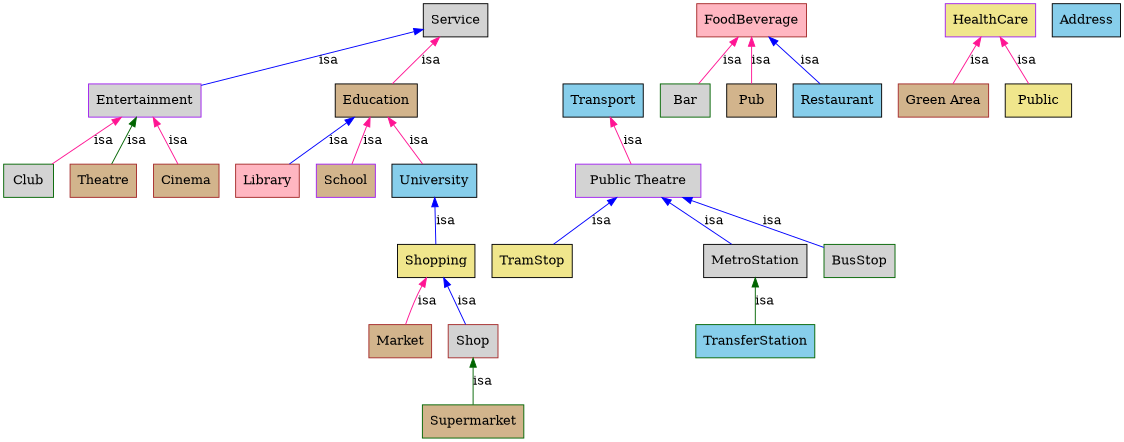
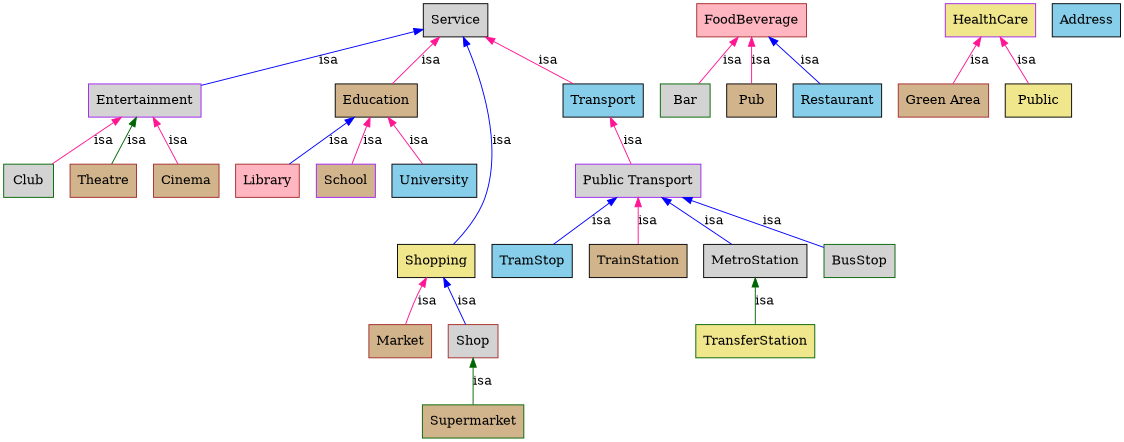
  digraph {
    node [color=black fillcolor=tan fontcolor="0.0,0.0,0.0" shape=box style=filled]
    edge [color=deeppink dir=back fontcolor="0.0,0.0,0.0"]
    n1 [color=darkgreen fillcolor=lightgrey height=0.50 label=Club width=0.75]
    n2 [color=purple fillcolor=lightgrey height=0.50 label=Entertainment width=1.61]
    n3 [color=brown height=0.50 label=Theatre width=0.97]
    n4 [color=brown height=0.50 label=Cinema width=0.94]
    n5 [color=darkgreen fillcolor=lightgrey height=0.50 label=Bar width=0.75]
    n6 [color=brown fillcolor=lightpink height=0.50 label=FoodBeverage width=1.58]
    n7 [height=0.50 label=Pub width=0.75]
    n8 [fillcolor=skyblue height=0.50 label=Restaurant width=1.28]
-   n9 [fillcolor=khaki height=0.50 label=TramStop width=1.11]
-   n10 [color=purple fillcolor=lightgrey height=0.50 label="Public Theatre" width=1.75]
+   n9 [fillcolor=skyblue height=0.50 label=TramStop width=1.11]
+   n10 [color=purple fillcolor=lightgrey height=0.50 label="Public Transport" width=1.75]
+   n11 [height=0.50 label=TrainStation width=1.39]
    n12 [fillcolor=lightgrey height=0.50 label=MetroStation width=1.47]
    n13 [color=darkgreen fillcolor=lightgrey height=0.50 label=BusStop width=1.00]
-   n14 [color=darkgreen fillcolor=skyblue height=0.50 label=TransferStation width=1.69]
+   n14 [color=darkgreen fillcolor=khaki height=0.50 label=TransferStation width=1.69]
    n15 [height=0.50 label=Education width=1.17]
    n16 [color=brown fillcolor=lightpink height=0.50 label=Library width=0.89]
    n17 [color=purple height=0.50 label=School width=0.83]
    n18 [fillcolor=skyblue height=0.50 label=University width=1.19]
    n19 [fillcolor=lightgrey height=0.50 label=Service width=0.92]
    n20 [fillcolor=skyblue height=0.50 label=Transport width=1.11]
    n21 [fillcolor=khaki height=0.50 label=Shopping width=1.11]
    n22 [color=brown height=0.50 label=Market width=0.89]
    n23 [color=brown fillcolor=lightgrey height=0.50 label=Shop width=0.75]
    n24 [color=purple fillcolor=khaki height=0.50 label=HealthCare width=1.31]
    n25 [color=brown height=0.50 label="Green Area" width=1.33]
    n26 [fillcolor=khaki height=0.50 label=Public width=1.00]
    n27 [color=darkgreen height=0.50 label=Supermarket width=1.44]
    n28 [fillcolor=skyblue height=0.50 label=Address width=0.97]
    n2 -> n1 [label=isa]
    n2 -> n3 [color=darkgreen label=isa]
    n2 -> n4 [label=isa]
    n6 -> n5 [label=isa]
    n6 -> n7 [label=isa]
    n6 -> n8 [color=blue label=isa]
    n10 -> n9 [color=blue label=isa]
+   n10 -> n11 [label=isa]
    n10 -> n12 [color=blue label=isa]
    n10 -> n13 [color=blue label=isa]
    n12 -> n14 [color=darkgreen label=isa]
    n15 -> n16 [color=blue label=isa]
    n15 -> n17 [label=isa]
    n15 -> n18 [label=isa]
    n19 -> n2 [color=blue label=isa]
    n19 -> n15 [label=isa]
-   n18 -> n21 [color=blue label=isa]
+   n19 -> n20 [label=isa]
+   n19 -> n21 [color=blue label=isa]
    n20 -> n10 [label=isa]
    n21 -> n22 [label=isa]
    n21 -> n23 [color=blue label=isa]
    n23 -> n27 [color=darkgreen label=isa]
    n24 -> n25 [label=isa]
    n24 -> n26 [label=isa]
  }
